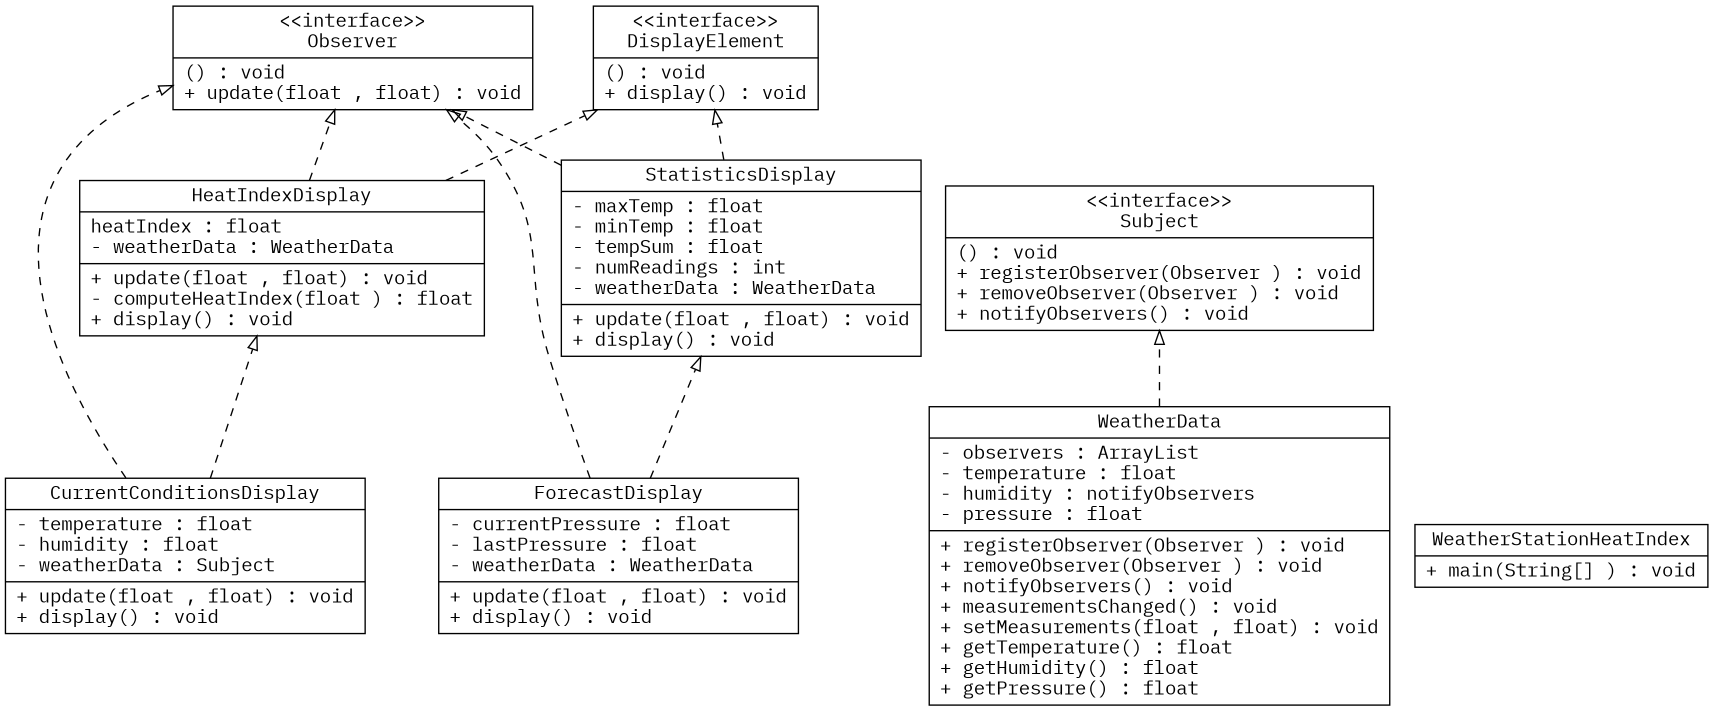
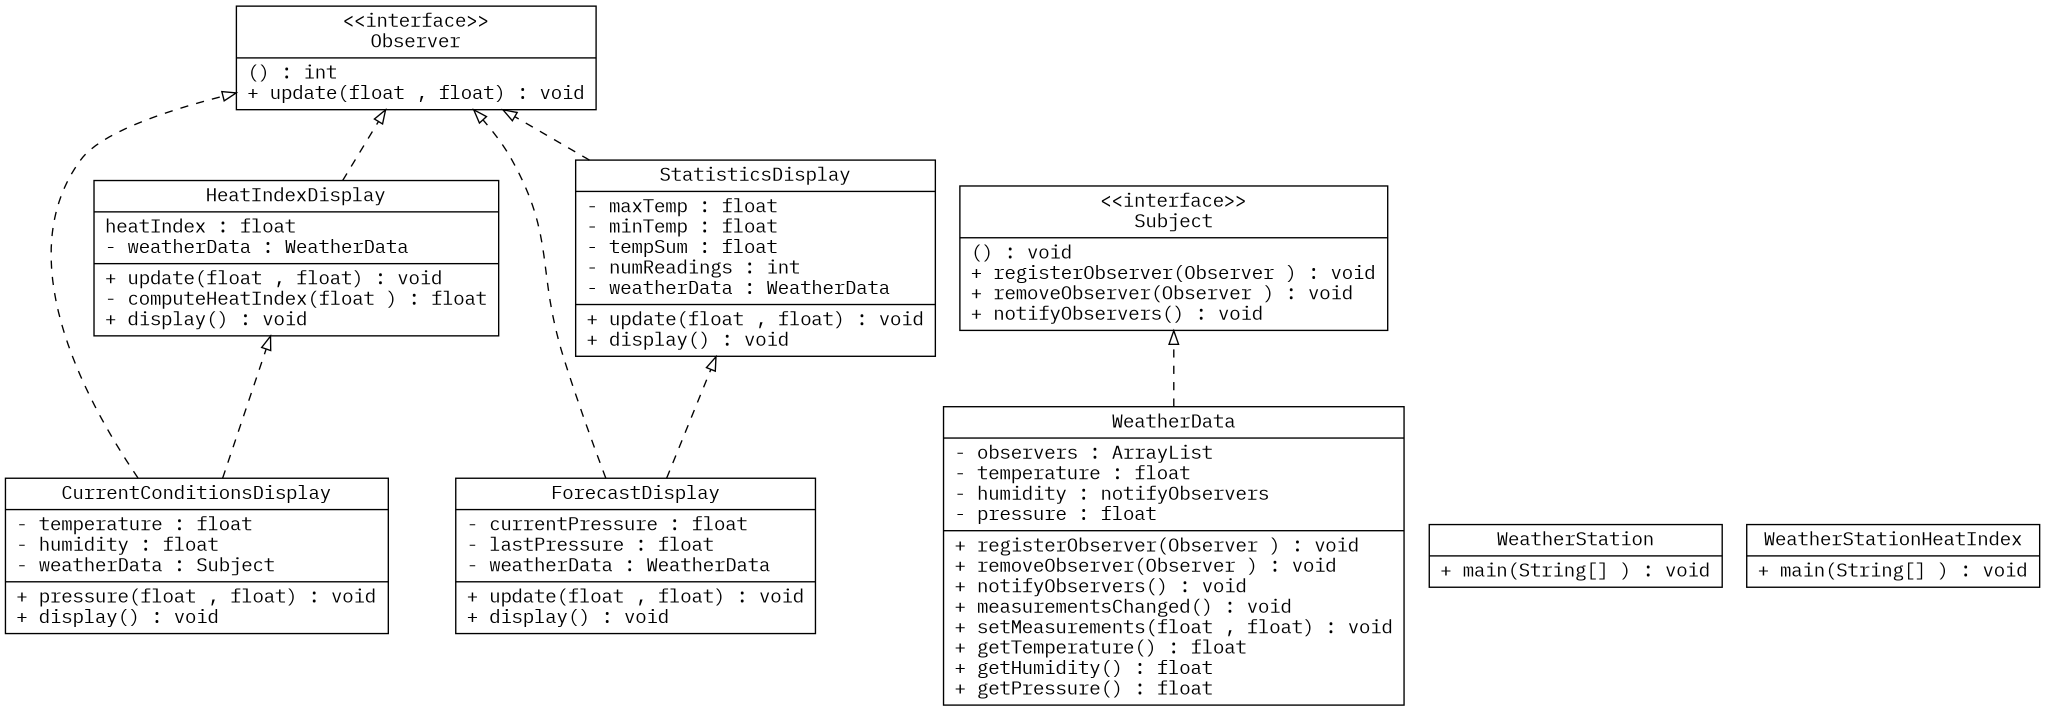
  digraph {
    fontname="IBM Plex Mono"
    rankdir=BT
    node [fontname="IBM Plex Mono" shape=record]
    edge [arrowhead=onormal fontname="IBM Plex Mono" style=dashed]
-   n1 [label="{CurrentConditionsDisplay| - temperature : float\l- humidity : float\l- weatherData : Subject\l|+ update(float , float) : void\l+ display() : void\l}"]
-   n2 [label="{\<\<interface\>\>\nObserver|   <clinit>() : void\l+ update(float , float) : void\l}"]
+   n1 [label="{CurrentConditionsDisplay| - temperature : float\l- humidity : float\l- weatherData : Subject\l|+ pressure(float , float) : void\l+ display() : void\l}"]
+   n2 [label="{\<\<interface\>\>\nObserver|   <clinit>() : int\l+ update(float , float) : void\l}"]
    n3 [label="{HeatIndexDisplay|   heatIndex : float\l- weatherData : WeatherData\l|+ update(float , float) : void\l- computeHeatIndex(float ) : float\l+ display() : void\l}"]
-   n4 [label="{\<\<interface\>\>\nDisplayElement|   <clinit>() : void\l+ display() : void\l}"]
    n5 [label="{ForecastDisplay| - currentPressure : float\l- lastPressure : float\l- weatherData : WeatherData\l|+ update(float , float) : void\l+ display() : void\l}"]
    n6 [label="{StatisticsDisplay| - maxTemp : float\l- minTemp : float\l- tempSum : float\l- numReadings : int\l- weatherData : WeatherData\l|+ update(float , float) : void\l+ display() : void\l}"]
    n7 [label="{\<\<interface\>\>\nSubject|   <clinit>() : void\l+ registerObserver(Observer ) : void\l+ removeObserver(Observer ) : void\l+ notifyObservers() : void\l}"]
    n8 [label="{WeatherData| - observers : ArrayList\l- temperature : float\l- humidity : notifyObservers\l- pressure : float\l|+ registerObserver(Observer ) : void\l+ removeObserver(Observer ) : void\l+ notifyObservers() : void\l+ measurementsChanged() : void\l+ setMeasurements(float , float) : void\l+ getTemperature() : float\l+ getHumidity() : float\l+ getPressure() : float\l}"]
+   n9 [label="{WeatherStation| + main(String[] ) : void\l}"]
    n10 [label="{WeatherStationHeatIndex| + main(String[] ) : void\l}"]
    n1 -> n2
    n1 -> n3
    n3 -> n2
-   n3 -> n4
    n5 -> n2
    n5 -> n6
    n6 -> n2
-   n6 -> n4
    n8 -> n7
  }
